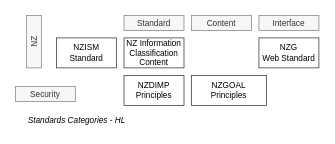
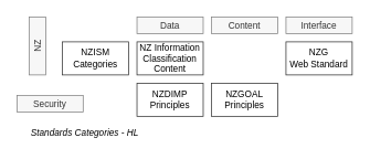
  <mxCell id="0" />
  <mxCell id="1" parent="0" />
  <mxCell id="2" value="Standards Categories - HL" style="text;html=1;strokeColor=none;fillColor=none;align=left;verticalAlign=middle;whiteSpace=wrap;rounded=0;fontSize=11;opacity=80;fontStyle=2" vertex="1" parent="1"><mxGeometry x="35" y="150" width="200" height="20" as="geometry" /></mxCell>
- <mxCell id="3" value="NZISM&lt;br&gt;Standard" style="rounded=0;whiteSpace=wrap;html=1;fontSize=11;fillColor=none;align=center;opacity=80;" vertex="1" parent="1"><mxGeometry x="75" y="50" width="80" height="40" as="geometry" /></mxCell>
+ <mxCell id="3" value="NZISM&lt;br&gt;Categories" style="rounded=0;whiteSpace=wrap;html=1;fontSize=11;fillColor=none;align=center;opacity=80;" vertex="1" parent="1"><mxGeometry x="75" y="50" width="80" height="40" as="geometry" /></mxCell>
  <mxCell id="4" value="NZ" style="rounded=0;whiteSpace=wrap;html=1;fontSize=11;fillColor=#f5f5f5;align=center;opacity=80;strokeColor=#666666;fontColor=#333333;horizontal=0;" vertex="1" parent="1"><mxGeometry x="35" y="20" width="20" height="70" as="geometry" /></mxCell>
  <mxCell id="5" value="NZG&lt;br&gt;Web Standard" style="rounded=0;whiteSpace=wrap;html=1;fontSize=11;fillColor=none;align=center;opacity=80;" vertex="1" parent="1"><mxGeometry x="345" y="50" width="80" height="40" as="geometry" /></mxCell>
- <mxCell id="6" value="NZGOAL&lt;br&gt;Principles" style="rounded=0;whiteSpace=wrap;html=1;fontSize=11;fillColor=none;align=center;opacity=80;" vertex="1" parent="1"><mxGeometry x="255" y="100" width="100" height="40" as="geometry" /></mxCell>
+ <mxCell id="6" value="NZGOAL&lt;br&gt;Principles" style="rounded=0;whiteSpace=wrap;html=1;fontSize=11;fillColor=none;align=center;opacity=80;" vertex="1" parent="1"><mxGeometry x="255" y="100" width="80" height="40" as="geometry" /></mxCell>
  <mxCell id="7" value="Security" style="rounded=0;whiteSpace=wrap;html=1;fontSize=11;fillColor=#f5f5f5;align=center;opacity=80;strokeColor=#666666;fontColor=#333333;" vertex="1" parent="1"><mxGeometry x="20" y="115" width="80" height="20" as="geometry" /></mxCell>
  <mxCell id="8" value="Content" style="rounded=0;whiteSpace=wrap;html=1;fontSize=11;fillColor=#f5f5f5;align=center;opacity=80;strokeColor=#666666;fontColor=#333333;" vertex="1" parent="1"><mxGeometry x="255" y="20" width="80" height="20" as="geometry" /></mxCell>
  <mxCell id="9" value="Interface" style="rounded=0;whiteSpace=wrap;html=1;fontSize=11;fillColor=#f5f5f5;align=center;opacity=80;strokeColor=#666666;fontColor=#333333;" vertex="1" parent="1"><mxGeometry x="345" y="20" width="80" height="20" as="geometry" /></mxCell>
  <mxCell id="10" value="NZDIMP&lt;br&gt;Principles" style="rounded=0;whiteSpace=wrap;html=1;fontSize=11;fillColor=none;align=center;opacity=80;" vertex="1" parent="1"><mxGeometry x="165" y="100" width="80" height="40" as="geometry" /></mxCell>
- <mxCell id="11" value="Standard" style="rounded=0;whiteSpace=wrap;html=1;fontSize=11;fillColor=#f5f5f5;align=center;opacity=80;strokeColor=#666666;fontColor=#333333;" vertex="1" parent="1"><mxGeometry x="165" y="20" width="80" height="20" as="geometry" /></mxCell>
+ <mxCell id="11" value="Data" style="rounded=0;whiteSpace=wrap;html=1;fontSize=11;fillColor=#f5f5f5;align=center;opacity=80;strokeColor=#666666;fontColor=#333333;" vertex="1" parent="1"><mxGeometry x="165" y="20" width="80" height="20" as="geometry" /></mxCell>
  <mxCell id="12" value="NZ Information Classification&lt;br&gt;Content" style="rounded=0;whiteSpace=wrap;html=1;fontSize=11;fillColor=none;align=center;opacity=80;" vertex="1" parent="1"><mxGeometry x="165" y="50" width="80" height="40" as="geometry" /></mxCell>
